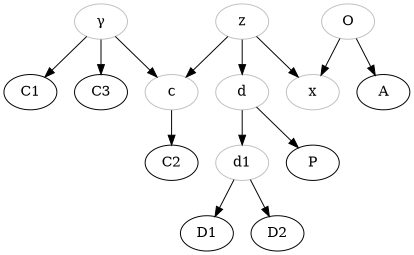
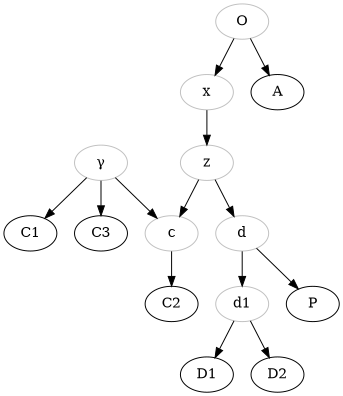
  digraph {
    c [color=grey]
    C2
    n3 [color=grey label="γ"]
    C1
    C3
    d [color=grey]
    d1 [color=grey]
    P
    D1
    D2
    O [color=grey]
    x [color=grey]
    A
    z [color=grey]
    c -> C2
    n3 -> c
    n3 -> C1
    n3 -> C3
    d -> d1
    d -> P
    d1 -> D1
    d1 -> D2
    O -> x
    O -> A
-   z -> x
+   x -> z
    z -> c
    z -> d
  }
